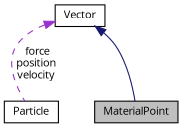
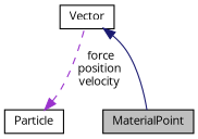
  digraph {
    fontname="Open Sans"
    node [color=black fillcolor=white fontname="Open Sans" fontsize=10 shape=record style=filled]
    edge [dir=back fontname="Open Sans" fontsize=10 labelfontname=Helvetica labelfontsize=10]
    n1 [fillcolor=grey75 fontcolor=black height=0.2 label=MaterialPoint width=0.4]
    n2 [height=0.2 label=Particle width=0.4]
    n3 [height=0.2 label=Vector width=0.4]
    n3 -> n1 [color=midnightblue style=solid]
-   n3 -> n2 [color=darkorchid3 label=" force\nposition\nvelocity" style=dashed]
+   n2 -> n3 [color=darkorchid3 label=" force\nposition\nvelocity" style=dashed]
  }
